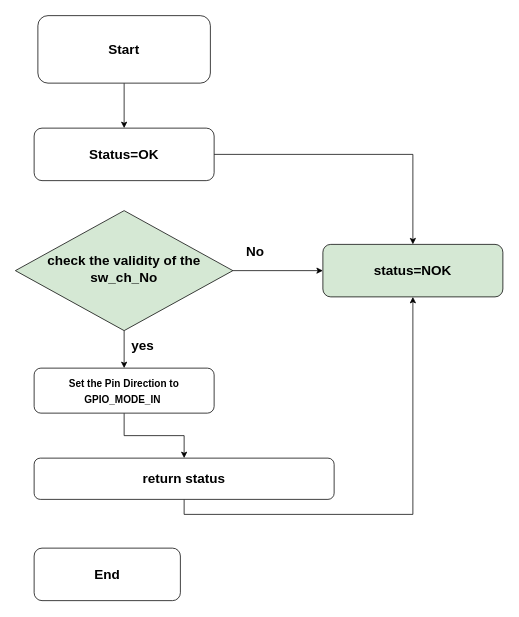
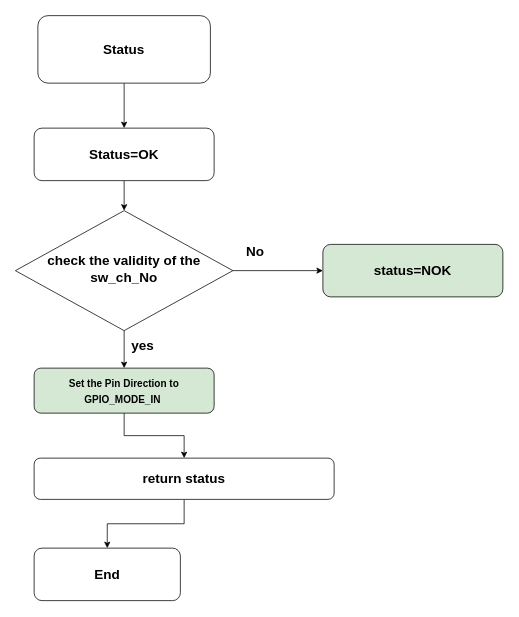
  <mxCell id="0" />
  <mxCell id="1" parent="0" />
  <mxCell id="2" style="edgeStyle=orthogonalEdgeStyle;rounded=0;orthogonalLoop=1;jettySize=auto;html=1;exitX=0.5;exitY=1;exitDx=0;exitDy=0;entryX=0.5;entryY=0;entryDx=0;entryDy=0;fontColor=#FFFFFF;" edge="1" parent="1" source="3" target="16"><mxGeometry relative="1" as="geometry" /></mxCell>
- <mxCell id="3" value="&lt;h2&gt;Start&lt;/h2&gt;" style="rounded=1;whiteSpace=wrap;html=1;fontSize=12;glass=0;strokeWidth=1;shadow=0;" vertex="1" parent="1"><mxGeometry x="50" y="20" width="230" height="90" as="geometry" /></mxCell>
+ <mxCell id="3" value="&lt;h2&gt;Status&lt;/h2&gt;" style="rounded=1;whiteSpace=wrap;html=1;fontSize=12;glass=0;strokeWidth=1;shadow=0;" vertex="1" parent="1"><mxGeometry x="50" y="20" width="230" height="90" as="geometry" /></mxCell>
  <mxCell id="4" style="edgeStyle=orthogonalEdgeStyle;rounded=0;orthogonalLoop=1;jettySize=auto;html=1;exitX=0.5;exitY=1;exitDx=0;exitDy=0;entryX=0.5;entryY=0;entryDx=0;entryDy=0;" edge="1" parent="1" source="6" target="8"><mxGeometry relative="1" as="geometry" /></mxCell>
  <mxCell id="5" style="edgeStyle=orthogonalEdgeStyle;rounded=0;orthogonalLoop=1;jettySize=auto;html=1;exitX=1;exitY=0.5;exitDx=0;exitDy=0;entryX=0;entryY=0.5;entryDx=0;entryDy=0;fontColor=#FFFFFF;" edge="1" parent="1" source="6" target="13"><mxGeometry relative="1" as="geometry" /></mxCell>
- <mxCell id="6" value="&lt;h2&gt;check the validity of the sw_ch_No&lt;/h2&gt;" style="rhombus;whiteSpace=wrap;html=1;shadow=0;fontFamily=Helvetica;fontSize=12;align=center;strokeWidth=1;spacing=6;spacingTop=-4;fillColor=#d5e8d4;" vertex="1" parent="1"><mxGeometry x="20" y="280" width="290" height="160" as="geometry" /></mxCell>
+ <mxCell id="6" value="&lt;h2&gt;check the validity of the sw_ch_No&lt;/h2&gt;" style="rhombus;whiteSpace=wrap;html=1;shadow=0;fontFamily=Helvetica;fontSize=12;align=center;strokeWidth=1;spacing=6;spacingTop=-4;" vertex="1" parent="1"><mxGeometry x="20" y="280" width="290" height="160" as="geometry" /></mxCell>
  <mxCell id="7" style="edgeStyle=orthogonalEdgeStyle;rounded=0;orthogonalLoop=1;jettySize=auto;html=1;exitX=0.5;exitY=1;exitDx=0;exitDy=0;entryX=0.5;entryY=0;entryDx=0;entryDy=0;" edge="1" parent="1" source="8" target="10"><mxGeometry relative="1" as="geometry" /></mxCell>
- <mxCell id="8" value="&lt;h2&gt;&lt;span style=&quot;font-size: 10pt&quot;&gt;Set the Pin Direction to GPIO_MODE_IN&amp;nbsp;&lt;/span&gt;&lt;/h2&gt;" style="rounded=1;whiteSpace=wrap;html=1;fontSize=12;glass=0;strokeWidth=1;shadow=0;" vertex="1" parent="1"><mxGeometry x="45" y="490" width="240" height="60" as="geometry" /></mxCell>
- <mxCell id="9" style="edgeStyle=orthogonalEdgeStyle;rounded=0;orthogonalLoop=1;jettySize=auto;html=1;exitX=0.5;exitY=1;exitDx=0;exitDy=0;fontColor=#FFFFFF;" edge="1" parent="1" source="10" target="13"><mxGeometry relative="1" as="geometry" /></mxCell>
+ <mxCell id="8" value="&lt;h2&gt;&lt;span style=&quot;font-size: 10pt&quot;&gt;Set the Pin Direction to GPIO_MODE_IN&amp;nbsp;&lt;/span&gt;&lt;/h2&gt;" style="rounded=1;whiteSpace=wrap;html=1;fontSize=12;glass=0;strokeWidth=1;shadow=0;fillColor=#d5e8d4;" vertex="1" parent="1"><mxGeometry x="45" y="490" width="240" height="60" as="geometry" /></mxCell>
+ <mxCell id="9" style="edgeStyle=orthogonalEdgeStyle;rounded=0;orthogonalLoop=1;jettySize=auto;html=1;exitX=0.5;exitY=1;exitDx=0;exitDy=0;entryX=0.5;entryY=0;entryDx=0;entryDy=0;fontColor=#FFFFFF;" edge="1" parent="1" source="10" target="12"><mxGeometry relative="1" as="geometry" /></mxCell>
  <mxCell id="10" value="&lt;h2&gt;return status&lt;/h2&gt;" style="rounded=1;whiteSpace=wrap;html=1;fontSize=12;glass=0;strokeWidth=1;shadow=0;" vertex="1" parent="1"><mxGeometry x="45" y="610" width="400" height="55" as="geometry" /></mxCell>
  <mxCell id="11" value="&lt;h2&gt;yes&lt;/h2&gt;" style="text;html=1;strokeColor=none;fillColor=none;align=center;verticalAlign=middle;whiteSpace=wrap;rounded=0;" vertex="1" parent="1"><mxGeometry x="170" y="450" width="40" height="20" as="geometry" /></mxCell>
  <mxCell id="12" value="&lt;h2&gt;End&lt;/h2&gt;" style="rounded=1;whiteSpace=wrap;html=1;fontSize=12;glass=0;strokeWidth=1;shadow=0;" vertex="1" parent="1"><mxGeometry x="45" y="730" width="195" height="70" as="geometry" /></mxCell>
  <mxCell id="13" value="&lt;h2&gt;status=NOK&lt;/h2&gt;" style="rounded=1;whiteSpace=wrap;html=1;fontSize=12;glass=0;strokeWidth=1;shadow=0;fillColor=#d5e8d4;" vertex="1" parent="1"><mxGeometry x="430" y="325" width="240" height="70" as="geometry" /></mxCell>
  <mxCell id="14" value="&lt;h2&gt;No&lt;/h2&gt;" style="text;html=1;strokeColor=none;fillColor=none;align=center;verticalAlign=middle;whiteSpace=wrap;rounded=0;" vertex="1" parent="1"><mxGeometry x="320" y="325" width="40" height="20" as="geometry" /></mxCell>
- <mxCell id="15" value="" style="edgeStyle=orthogonalEdgeStyle;rounded=0;orthogonalLoop=1;jettySize=auto;html=1;fontColor=#FFFFFF;" edge="1" parent="1" source="16" target="13"><mxGeometry relative="1" as="geometry" /></mxCell>
+ <mxCell id="15" value="" style="edgeStyle=orthogonalEdgeStyle;rounded=0;orthogonalLoop=1;jettySize=auto;html=1;fontColor=#FFFFFF;" edge="1" parent="1" source="16" target="6"><mxGeometry relative="1" as="geometry" /></mxCell>
  <mxCell id="16" value="&lt;h2&gt;Status=OK&lt;/h2&gt;" style="rounded=1;whiteSpace=wrap;html=1;fontSize=12;glass=0;strokeWidth=1;shadow=0;" vertex="1" parent="1"><mxGeometry x="45" y="170" width="240" height="70" as="geometry" /></mxCell>
